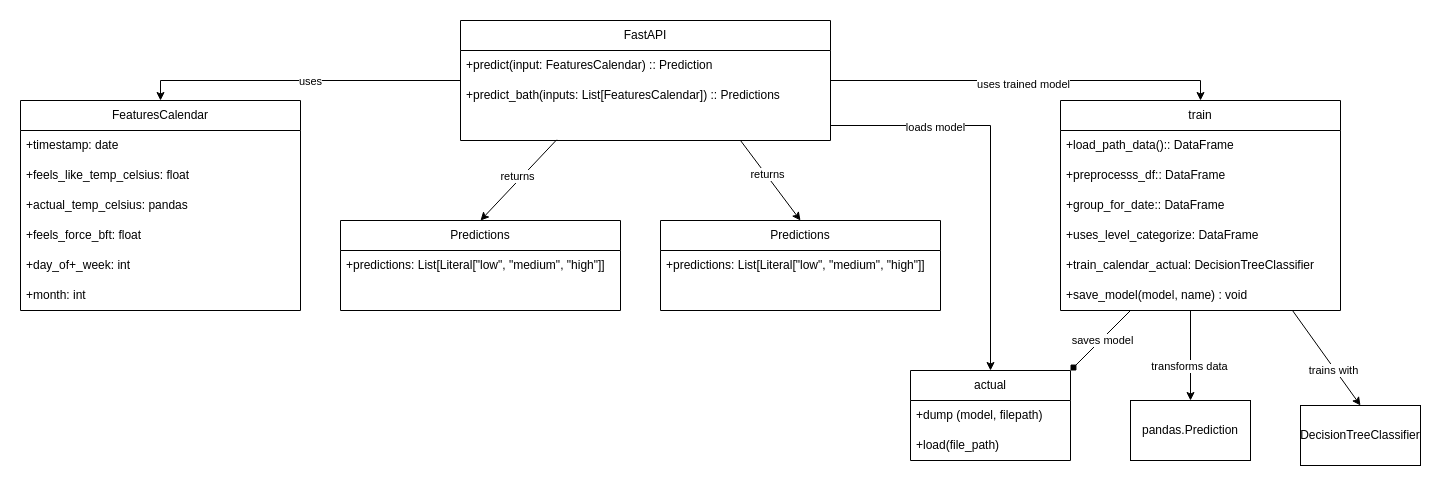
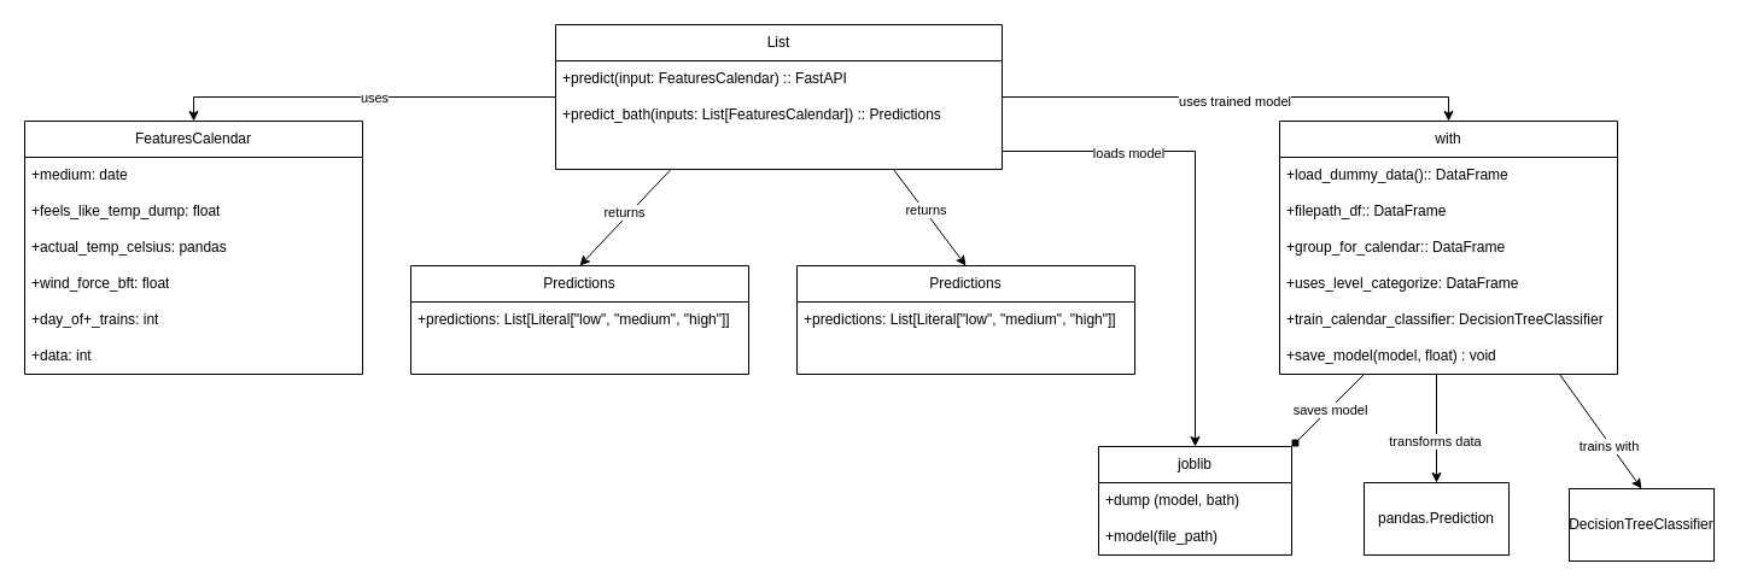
  <mxCell id="0" />
  <mxCell id="1" parent="0" />
- <mxCell id="2" value="FastAPI" style="swimlane;fontStyle=0;childLayout=stackLayout;horizontal=1;startSize=30;horizontalStack=0;resizeParent=1;resizeParentMax=0;resizeLast=0;collapsible=1;marginBottom=0;whiteSpace=wrap;html=1;" vertex="1" parent="1"><mxGeometry x="460" y="20" width="370" height="120" as="geometry" /></mxCell>
- <mxCell id="3" value="+predict(input: FeaturesCalendar) :: Prediction" style="text;strokeColor=none;fillColor=none;align=left;verticalAlign=middle;spacingLeft=4;spacingRight=4;overflow=hidden;points=[[0,0.5],[1,0.5]];portConstraint=eastwest;rotatable=0;whiteSpace=wrap;html=1;" vertex="1" parent="2"><mxGeometry y="30" width="370" height="30" as="geometry" /></mxCell>
+ <mxCell id="2" value="List" style="swimlane;fontStyle=0;childLayout=stackLayout;horizontal=1;startSize=30;horizontalStack=0;resizeParent=1;resizeParentMax=0;resizeLast=0;collapsible=1;marginBottom=0;whiteSpace=wrap;html=1;" vertex="1" parent="1"><mxGeometry x="460" y="20" width="370" height="120" as="geometry" /></mxCell>
+ <mxCell id="3" value="+predict(input: FeaturesCalendar) :: FastAPI" style="text;strokeColor=none;fillColor=none;align=left;verticalAlign=middle;spacingLeft=4;spacingRight=4;overflow=hidden;points=[[0,0.5],[1,0.5]];portConstraint=eastwest;rotatable=0;whiteSpace=wrap;html=1;" vertex="1" parent="2"><mxGeometry y="30" width="370" height="30" as="geometry" /></mxCell>
  <mxCell id="4" value="+predict_bath(inputs: List[FeaturesCalendar]) :: Predictions" style="text;strokeColor=none;fillColor=none;align=left;verticalAlign=middle;spacingLeft=4;spacingRight=4;overflow=hidden;points=[[0,0.5],[1,0.5]];portConstraint=eastwest;rotatable=0;whiteSpace=wrap;html=1;" vertex="1" parent="2"><mxGeometry y="60" width="370" height="30" as="geometry" /></mxCell>
  <mxCell id="5" value="" style="endArrow=classic;html=1;rounded=0;entryX=0.5;entryY=0;entryDx=0;entryDy=0;" edge="1" parent="2" target="8"><mxGeometry width="50" height="50" relative="1" as="geometry"><mxPoint x="280" y="120" as="sourcePoint" /><mxPoint x="330" y="70" as="targetPoint" /></mxGeometry></mxCell>
  <mxCell id="6" value="returns" style="edgeLabel;html=1;align=center;verticalAlign=middle;resizable=0;points=[];" vertex="1" connectable="0" parent="5"><mxGeometry x="-0.141" y="1" relative="1" as="geometry"><mxPoint as="offset" /></mxGeometry></mxCell>
  <mxCell id="7" value="&amp;nbsp;" style="text;strokeColor=none;fillColor=none;align=left;verticalAlign=middle;spacingLeft=4;spacingRight=4;overflow=hidden;points=[[0,0.5],[1,0.5]];portConstraint=eastwest;rotatable=0;whiteSpace=wrap;html=1;" vertex="1" parent="2"><mxGeometry y="90" width="370" height="30" as="geometry" /></mxCell>
  <mxCell id="8" value="Predictions" style="swimlane;fontStyle=0;childLayout=stackLayout;horizontal=1;startSize=30;horizontalStack=0;resizeParent=1;resizeParentMax=0;resizeLast=0;collapsible=1;marginBottom=0;whiteSpace=wrap;html=1;" vertex="1" parent="1"><mxGeometry x="660" y="220" width="280" height="90" as="geometry" /></mxCell>
  <mxCell id="9" value="+predictions: List[Literal[&quot;low&quot;, &quot;medium&quot;, &quot;high&quot;]]" style="text;strokeColor=none;fillColor=none;align=left;verticalAlign=middle;spacingLeft=4;spacingRight=4;overflow=hidden;points=[[0,0.5],[1,0.5]];portConstraint=eastwest;rotatable=0;whiteSpace=wrap;html=1;" vertex="1" parent="8"><mxGeometry y="30" width="280" height="30" as="geometry" /></mxCell>
  <mxCell id="10" value="&amp;nbsp;" style="text;strokeColor=none;fillColor=none;align=left;verticalAlign=middle;spacingLeft=4;spacingRight=4;overflow=hidden;points=[[0,0.5],[1,0.5]];portConstraint=eastwest;rotatable=0;whiteSpace=wrap;html=1;" vertex="1" parent="8"><mxGeometry y="60" width="280" height="30" as="geometry" /></mxCell>
  <mxCell id="11" style="edgeStyle=orthogonalEdgeStyle;rounded=0;orthogonalLoop=1;jettySize=auto;html=1;exitX=1;exitY=0.5;exitDx=0;exitDy=0;" edge="1" parent="8" source="9" target="9"><mxGeometry relative="1" as="geometry" /></mxCell>
  <mxCell id="12" value="Predictions" style="swimlane;fontStyle=0;childLayout=stackLayout;horizontal=1;startSize=30;horizontalStack=0;resizeParent=1;resizeParentMax=0;resizeLast=0;collapsible=1;marginBottom=0;whiteSpace=wrap;html=1;" vertex="1" parent="1"><mxGeometry x="340" y="220" width="280" height="90" as="geometry" /></mxCell>
  <mxCell id="13" value="+predictions: List[Literal[&quot;low&quot;, &quot;medium&quot;, &quot;high&quot;]]" style="text;strokeColor=none;fillColor=none;align=left;verticalAlign=middle;spacingLeft=4;spacingRight=4;overflow=hidden;points=[[0,0.5],[1,0.5]];portConstraint=eastwest;rotatable=0;whiteSpace=wrap;html=1;" vertex="1" parent="12"><mxGeometry y="30" width="280" height="30" as="geometry" /></mxCell>
  <mxCell id="14" value="&amp;nbsp;" style="text;strokeColor=none;fillColor=none;align=left;verticalAlign=middle;spacingLeft=4;spacingRight=4;overflow=hidden;points=[[0,0.5],[1,0.5]];portConstraint=eastwest;rotatable=0;whiteSpace=wrap;html=1;" vertex="1" parent="12"><mxGeometry y="60" width="280" height="30" as="geometry" /></mxCell>
  <mxCell id="15" value="" style="endArrow=classic;html=1;rounded=0;entryX=0.5;entryY=0;entryDx=0;entryDy=0;exitX=0.26;exitY=0.975;exitDx=0;exitDy=0;exitPerimeter=0;" edge="1" parent="1" source="7"><mxGeometry width="50" height="50" relative="1" as="geometry"><mxPoint x="420" y="140" as="sourcePoint" /><mxPoint x="480" y="220" as="targetPoint" /></mxGeometry></mxCell>
  <mxCell id="16" value="returns" style="edgeLabel;html=1;align=center;verticalAlign=middle;resizable=0;points=[];" vertex="1" connectable="0" parent="15"><mxGeometry x="-0.032" y="-4" relative="1" as="geometry"><mxPoint as="offset" /></mxGeometry></mxCell>
  <mxCell id="17" value="FeaturesCalendar" style="swimlane;fontStyle=0;childLayout=stackLayout;horizontal=1;startSize=30;horizontalStack=0;resizeParent=1;resizeParentMax=0;resizeLast=0;collapsible=1;marginBottom=0;whiteSpace=wrap;html=1;rounded=0;" vertex="1" parent="1"><mxGeometry x="20" y="100" width="280" height="210" as="geometry"><mxRectangle x="-240" y="200" width="140" height="30" as="alternateBounds" /></mxGeometry></mxCell>
- <mxCell id="18" value="+timestamp: date" style="text;strokeColor=none;fillColor=none;align=left;verticalAlign=middle;spacingLeft=4;spacingRight=4;overflow=hidden;points=[[0,0.5],[1,0.5]];portConstraint=eastwest;rotatable=0;whiteSpace=wrap;html=1;" vertex="1" parent="17"><mxGeometry y="30" width="280" height="30" as="geometry" /></mxCell>
- <mxCell id="19" value="+feels_like_temp_celsius: float" style="text;strokeColor=none;fillColor=none;align=left;verticalAlign=middle;spacingLeft=4;spacingRight=4;overflow=hidden;points=[[0,0.5],[1,0.5]];portConstraint=eastwest;rotatable=0;whiteSpace=wrap;html=1;" vertex="1" parent="17"><mxGeometry y="60" width="280" height="30" as="geometry" /></mxCell>
+ <mxCell id="18" value="+medium: date" style="text;strokeColor=none;fillColor=none;align=left;verticalAlign=middle;spacingLeft=4;spacingRight=4;overflow=hidden;points=[[0,0.5],[1,0.5]];portConstraint=eastwest;rotatable=0;whiteSpace=wrap;html=1;" vertex="1" parent="17"><mxGeometry y="30" width="280" height="30" as="geometry" /></mxCell>
+ <mxCell id="19" value="+feels_like_temp_dump: float" style="text;strokeColor=none;fillColor=none;align=left;verticalAlign=middle;spacingLeft=4;spacingRight=4;overflow=hidden;points=[[0,0.5],[1,0.5]];portConstraint=eastwest;rotatable=0;whiteSpace=wrap;html=1;" vertex="1" parent="17"><mxGeometry y="60" width="280" height="30" as="geometry" /></mxCell>
  <mxCell id="20" value="+actual_temp_celsius: pandas" style="text;strokeColor=none;fillColor=none;align=left;verticalAlign=middle;spacingLeft=4;spacingRight=4;overflow=hidden;points=[[0,0.5],[1,0.5]];portConstraint=eastwest;rotatable=0;whiteSpace=wrap;html=1;" vertex="1" parent="17"><mxGeometry y="90" width="280" height="30" as="geometry" /></mxCell>
- <mxCell id="21" value="+feels_force_bft: float" style="text;strokeColor=none;fillColor=none;align=left;verticalAlign=middle;spacingLeft=4;spacingRight=4;overflow=hidden;points=[[0,0.5],[1,0.5]];portConstraint=eastwest;rotatable=0;whiteSpace=wrap;html=1;" vertex="1" parent="17"><mxGeometry y="120" width="280" height="30" as="geometry" /></mxCell>
- <mxCell id="22" value="+day_of+_week: int" style="text;strokeColor=none;fillColor=none;align=left;verticalAlign=middle;spacingLeft=4;spacingRight=4;overflow=hidden;points=[[0,0.5],[1,0.5]];portConstraint=eastwest;rotatable=0;whiteSpace=wrap;html=1;" vertex="1" parent="17"><mxGeometry y="150" width="280" height="30" as="geometry" /></mxCell>
- <mxCell id="23" value="+month: int" style="text;strokeColor=none;fillColor=none;align=left;verticalAlign=middle;spacingLeft=4;spacingRight=4;overflow=hidden;points=[[0,0.5],[1,0.5]];portConstraint=eastwest;rotatable=0;whiteSpace=wrap;html=1;" vertex="1" parent="17"><mxGeometry y="180" width="280" height="30" as="geometry" /></mxCell>
+ <mxCell id="21" value="+wind_force_bft: float" style="text;strokeColor=none;fillColor=none;align=left;verticalAlign=middle;spacingLeft=4;spacingRight=4;overflow=hidden;points=[[0,0.5],[1,0.5]];portConstraint=eastwest;rotatable=0;whiteSpace=wrap;html=1;" vertex="1" parent="17"><mxGeometry y="120" width="280" height="30" as="geometry" /></mxCell>
+ <mxCell id="22" value="+day_of+_trains: int" style="text;strokeColor=none;fillColor=none;align=left;verticalAlign=middle;spacingLeft=4;spacingRight=4;overflow=hidden;points=[[0,0.5],[1,0.5]];portConstraint=eastwest;rotatable=0;whiteSpace=wrap;html=1;" vertex="1" parent="17"><mxGeometry y="150" width="280" height="30" as="geometry" /></mxCell>
+ <mxCell id="23" value="+data: int" style="text;strokeColor=none;fillColor=none;align=left;verticalAlign=middle;spacingLeft=4;spacingRight=4;overflow=hidden;points=[[0,0.5],[1,0.5]];portConstraint=eastwest;rotatable=0;whiteSpace=wrap;html=1;" vertex="1" parent="17"><mxGeometry y="180" width="280" height="30" as="geometry" /></mxCell>
  <mxCell id="24" style="edgeStyle=orthogonalEdgeStyle;rounded=0;orthogonalLoop=1;jettySize=auto;html=1;exitX=0;exitY=0.5;exitDx=0;exitDy=0;entryX=0.5;entryY=0;entryDx=0;entryDy=0;" edge="1" parent="1" source="4" target="17"><mxGeometry relative="1" as="geometry"><Array as="points"><mxPoint x="460" y="80" /><mxPoint x="160" y="80" /></Array></mxGeometry></mxCell>
  <mxCell id="25" value="uses" style="edgeLabel;html=1;align=center;verticalAlign=middle;resizable=0;points=[];" vertex="1" connectable="0" parent="24"><mxGeometry x="-0.011" relative="1" as="geometry"><mxPoint as="offset" /></mxGeometry></mxCell>
- <mxCell id="26" value="train" style="swimlane;fontStyle=0;childLayout=stackLayout;horizontal=1;startSize=30;horizontalStack=0;resizeParent=1;resizeParentMax=0;resizeLast=0;collapsible=1;marginBottom=0;whiteSpace=wrap;html=1;rounded=0;" vertex="1" parent="1"><mxGeometry x="1060" y="100" width="280" height="210" as="geometry"><mxRectangle x="-240" y="200" width="140" height="30" as="alternateBounds" /></mxGeometry></mxCell>
- <mxCell id="27" value="+load_path_data():: DataFrame" style="text;strokeColor=none;fillColor=none;align=left;verticalAlign=middle;spacingLeft=4;spacingRight=4;overflow=hidden;points=[[0,0.5],[1,0.5]];portConstraint=eastwest;rotatable=0;whiteSpace=wrap;html=1;" vertex="1" parent="26"><mxGeometry y="30" width="280" height="30" as="geometry" /></mxCell>
- <mxCell id="28" value="+preprocesss_df:: DataFrame" style="text;strokeColor=none;fillColor=none;align=left;verticalAlign=middle;spacingLeft=4;spacingRight=4;overflow=hidden;points=[[0,0.5],[1,0.5]];portConstraint=eastwest;rotatable=0;whiteSpace=wrap;html=1;" vertex="1" parent="26"><mxGeometry y="60" width="280" height="30" as="geometry" /></mxCell>
- <mxCell id="29" value="+group_for_date:: DataFrame" style="text;strokeColor=none;fillColor=none;align=left;verticalAlign=middle;spacingLeft=4;spacingRight=4;overflow=hidden;points=[[0,0.5],[1,0.5]];portConstraint=eastwest;rotatable=0;whiteSpace=wrap;html=1;" vertex="1" parent="26"><mxGeometry y="90" width="280" height="30" as="geometry" /></mxCell>
+ <mxCell id="26" value="with" style="swimlane;fontStyle=0;childLayout=stackLayout;horizontal=1;startSize=30;horizontalStack=0;resizeParent=1;resizeParentMax=0;resizeLast=0;collapsible=1;marginBottom=0;whiteSpace=wrap;html=1;rounded=0;" vertex="1" parent="1"><mxGeometry x="1060" y="100" width="280" height="210" as="geometry"><mxRectangle x="-240" y="200" width="140" height="30" as="alternateBounds" /></mxGeometry></mxCell>
+ <mxCell id="27" value="+load_dummy_data():: DataFrame" style="text;strokeColor=none;fillColor=none;align=left;verticalAlign=middle;spacingLeft=4;spacingRight=4;overflow=hidden;points=[[0,0.5],[1,0.5]];portConstraint=eastwest;rotatable=0;whiteSpace=wrap;html=1;" vertex="1" parent="26"><mxGeometry y="30" width="280" height="30" as="geometry" /></mxCell>
+ <mxCell id="28" value="+filepath_df:: DataFrame" style="text;strokeColor=none;fillColor=none;align=left;verticalAlign=middle;spacingLeft=4;spacingRight=4;overflow=hidden;points=[[0,0.5],[1,0.5]];portConstraint=eastwest;rotatable=0;whiteSpace=wrap;html=1;" vertex="1" parent="26"><mxGeometry y="60" width="280" height="30" as="geometry" /></mxCell>
+ <mxCell id="29" value="+group_for_calendar:: DataFrame" style="text;strokeColor=none;fillColor=none;align=left;verticalAlign=middle;spacingLeft=4;spacingRight=4;overflow=hidden;points=[[0,0.5],[1,0.5]];portConstraint=eastwest;rotatable=0;whiteSpace=wrap;html=1;" vertex="1" parent="26"><mxGeometry y="90" width="280" height="30" as="geometry" /></mxCell>
  <mxCell id="30" value="+uses_level_categorize: DataFrame" style="text;strokeColor=none;fillColor=none;align=left;verticalAlign=middle;spacingLeft=4;spacingRight=4;overflow=hidden;points=[[0,0.5],[1,0.5]];portConstraint=eastwest;rotatable=0;whiteSpace=wrap;html=1;" vertex="1" parent="26"><mxGeometry y="120" width="280" height="30" as="geometry" /></mxCell>
- <mxCell id="31" value="+train_calendar_actual: DecisionTreeClassifier" style="text;strokeColor=none;fillColor=none;align=left;verticalAlign=middle;spacingLeft=4;spacingRight=4;overflow=hidden;points=[[0,0.5],[1,0.5]];portConstraint=eastwest;rotatable=0;whiteSpace=wrap;html=1;" vertex="1" parent="26"><mxGeometry y="150" width="280" height="30" as="geometry" /></mxCell>
- <mxCell id="32" value="+save_model(model, name) : void" style="text;strokeColor=none;fillColor=none;align=left;verticalAlign=middle;spacingLeft=4;spacingRight=4;overflow=hidden;points=[[0,0.5],[1,0.5]];portConstraint=eastwest;rotatable=0;whiteSpace=wrap;html=1;" vertex="1" parent="26"><mxGeometry y="180" width="280" height="30" as="geometry" /></mxCell>
+ <mxCell id="31" value="+train_calendar_classifier: DecisionTreeClassifier" style="text;strokeColor=none;fillColor=none;align=left;verticalAlign=middle;spacingLeft=4;spacingRight=4;overflow=hidden;points=[[0,0.5],[1,0.5]];portConstraint=eastwest;rotatable=0;whiteSpace=wrap;html=1;" vertex="1" parent="26"><mxGeometry y="150" width="280" height="30" as="geometry" /></mxCell>
+ <mxCell id="32" value="+save_model(model, float) : void" style="text;strokeColor=none;fillColor=none;align=left;verticalAlign=middle;spacingLeft=4;spacingRight=4;overflow=hidden;points=[[0,0.5],[1,0.5]];portConstraint=eastwest;rotatable=0;whiteSpace=wrap;html=1;" vertex="1" parent="26"><mxGeometry y="180" width="280" height="30" as="geometry" /></mxCell>
  <mxCell id="33" style="edgeStyle=orthogonalEdgeStyle;rounded=0;orthogonalLoop=1;jettySize=auto;html=1;exitX=1;exitY=0.5;exitDx=0;exitDy=0;entryX=0.5;entryY=0;entryDx=0;entryDy=0;" edge="1" parent="1" source="4" target="26"><mxGeometry relative="1" as="geometry"><Array as="points"><mxPoint x="830" y="80" /><mxPoint x="1200" y="80" /></Array></mxGeometry></mxCell>
  <mxCell id="34" value="uses trained model" style="edgeLabel;html=1;align=center;verticalAlign=middle;resizable=0;points=[];" vertex="1" connectable="0" parent="33"><mxGeometry x="0.021" y="-3" relative="1" as="geometry"><mxPoint as="offset" /></mxGeometry></mxCell>
- <mxCell id="35" value="actual" style="swimlane;fontStyle=0;childLayout=stackLayout;horizontal=1;startSize=30;horizontalStack=0;resizeParent=1;resizeParentMax=0;resizeLast=0;collapsible=1;marginBottom=0;whiteSpace=wrap;html=1;" vertex="1" parent="1"><mxGeometry x="910" y="370" width="160" height="90" as="geometry" /></mxCell>
- <mxCell id="36" value="+dump (model, filepath)" style="text;strokeColor=none;fillColor=none;align=left;verticalAlign=middle;spacingLeft=4;spacingRight=4;overflow=hidden;points=[[0,0.5],[1,0.5]];portConstraint=eastwest;rotatable=0;whiteSpace=wrap;html=1;" vertex="1" parent="35"><mxGeometry y="30" width="160" height="30" as="geometry" /></mxCell>
- <mxCell id="37" value="+load(file_path)" style="text;strokeColor=none;fillColor=none;align=left;verticalAlign=middle;spacingLeft=4;spacingRight=4;overflow=hidden;points=[[0,0.5],[1,0.5]];portConstraint=eastwest;rotatable=0;whiteSpace=wrap;html=1;" vertex="1" parent="35"><mxGeometry y="60" width="160" height="30" as="geometry" /></mxCell>
+ <mxCell id="35" value="joblib" style="swimlane;fontStyle=0;childLayout=stackLayout;horizontal=1;startSize=30;horizontalStack=0;resizeParent=1;resizeParentMax=0;resizeLast=0;collapsible=1;marginBottom=0;whiteSpace=wrap;html=1;" vertex="1" parent="1"><mxGeometry x="910" y="370" width="160" height="90" as="geometry" /></mxCell>
+ <mxCell id="36" value="+dump (model, bath)" style="text;strokeColor=none;fillColor=none;align=left;verticalAlign=middle;spacingLeft=4;spacingRight=4;overflow=hidden;points=[[0,0.5],[1,0.5]];portConstraint=eastwest;rotatable=0;whiteSpace=wrap;html=1;" vertex="1" parent="35"><mxGeometry y="30" width="160" height="30" as="geometry" /></mxCell>
+ <mxCell id="37" value="+model(file_path)" style="text;strokeColor=none;fillColor=none;align=left;verticalAlign=middle;spacingLeft=4;spacingRight=4;overflow=hidden;points=[[0,0.5],[1,0.5]];portConstraint=eastwest;rotatable=0;whiteSpace=wrap;html=1;" vertex="1" parent="35"><mxGeometry y="60" width="160" height="30" as="geometry" /></mxCell>
  <mxCell id="38" style="edgeStyle=orthogonalEdgeStyle;rounded=0;orthogonalLoop=1;jettySize=auto;html=1;exitX=1;exitY=0.5;exitDx=0;exitDy=0;" edge="1" parent="35" source="36" target="36"><mxGeometry relative="1" as="geometry" /></mxCell>
  <mxCell id="39" style="edgeStyle=orthogonalEdgeStyle;rounded=0;orthogonalLoop=1;jettySize=auto;html=1;exitX=1;exitY=0.5;exitDx=0;exitDy=0;entryX=0.5;entryY=0;entryDx=0;entryDy=0;" edge="1" parent="1" source="7" target="35"><mxGeometry relative="1" as="geometry" /></mxCell>
  <mxCell id="40" value="loads model" style="edgeLabel;html=1;align=center;verticalAlign=middle;resizable=0;points=[];" vertex="1" connectable="0" parent="39"><mxGeometry x="-0.486" y="-1" relative="1" as="geometry"><mxPoint as="offset" /></mxGeometry></mxCell>
  <mxCell id="41" value="" style="endArrow=diamond;html=1;rounded=0;entryX=1;entryY=0;entryDx=0;entryDy=0;exitX=0.25;exitY=1;exitDx=0;exitDy=0;exitPerimeter=0;" edge="1" parent="1" source="32" target="35"><mxGeometry width="50" height="50" relative="1" as="geometry"><mxPoint x="1130" y="360" as="sourcePoint" /><mxPoint x="1180" y="310" as="targetPoint" /></mxGeometry></mxCell>
  <mxCell id="42" value="saves model" style="edgeLabel;html=1;align=center;verticalAlign=middle;resizable=0;points=[];" vertex="1" connectable="0" parent="41"><mxGeometry x="-0.038" y="1" relative="1" as="geometry"><mxPoint as="offset" /></mxGeometry></mxCell>
  <mxCell id="43" value="pandas.Prediction" style="rounded=0;whiteSpace=wrap;html=1;" vertex="1" parent="1"><mxGeometry x="1130" y="400" width="120" height="60" as="geometry" /></mxCell>
  <mxCell id="44" value="" style="endArrow=classic;html=1;rounded=0;entryX=1;entryY=0;entryDx=0;entryDy=0;" edge="1" parent="1"><mxGeometry width="50" height="50" relative="1" as="geometry"><mxPoint x="1190" y="310" as="sourcePoint" /><mxPoint x="1190" y="400" as="targetPoint" /></mxGeometry></mxCell>
  <mxCell id="45" value="transforms data" style="edgeLabel;html=1;align=center;verticalAlign=middle;resizable=0;points=[];" vertex="1" connectable="0" parent="44"><mxGeometry x="0.231" y="-2" relative="1" as="geometry"><mxPoint as="offset" /></mxGeometry></mxCell>
  <mxCell id="46" value="DecisionTreeClassifier" style="rounded=0;whiteSpace=wrap;html=1;" vertex="1" parent="1"><mxGeometry x="1300" y="405" width="120" height="60" as="geometry" /></mxCell>
  <mxCell id="47" value="" style="endArrow=classic;html=1;rounded=0;entryX=0.5;entryY=0;entryDx=0;entryDy=0;exitX=0.472;exitY=0.89;exitDx=0;exitDy=0;exitPerimeter=0;" edge="1" parent="1" target="46"><mxGeometry width="50" height="50" relative="1" as="geometry"><mxPoint x="1292" y="310" as="sourcePoint" /><mxPoint x="1290" y="403" as="targetPoint" /></mxGeometry></mxCell>
  <mxCell id="48" value="trains with" style="edgeLabel;html=1;align=center;verticalAlign=middle;resizable=0;points=[];" vertex="1" connectable="0" parent="47"><mxGeometry x="0.231" y="-2" relative="1" as="geometry"><mxPoint as="offset" /></mxGeometry></mxCell>
